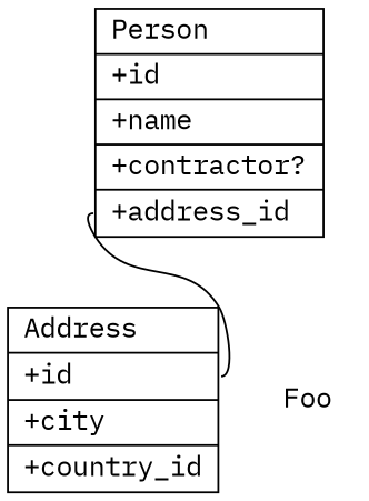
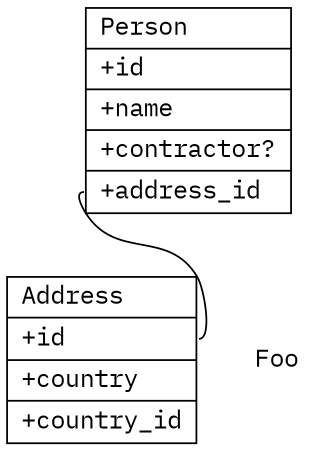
  digraph {
    fontname="IBM Plex Mono"
    rankdir=TB
    node [fontname="IBM Plex Mono" shape=record]
    edge [fontname="IBM Plex Mono"]
    n1 [label="{ Person\l|+id\l|+name\l|+contractor?\l|<address_id>+address_id\l }"]
-   n2 [label="{ Address\l|<id>+id\l|+city\l|<country_id>+country_id\l }"]
+   n2 [label="{ Address\l|<id>+id\l|+country\l|<country_id>+country_id\l }"]
    Foo [shape=none]
    n1 -> n2 [arrowhead=none arrowtail=none dir=both headport=id tailport=address_id]
    n1 -> Foo [style=invis]
  }
